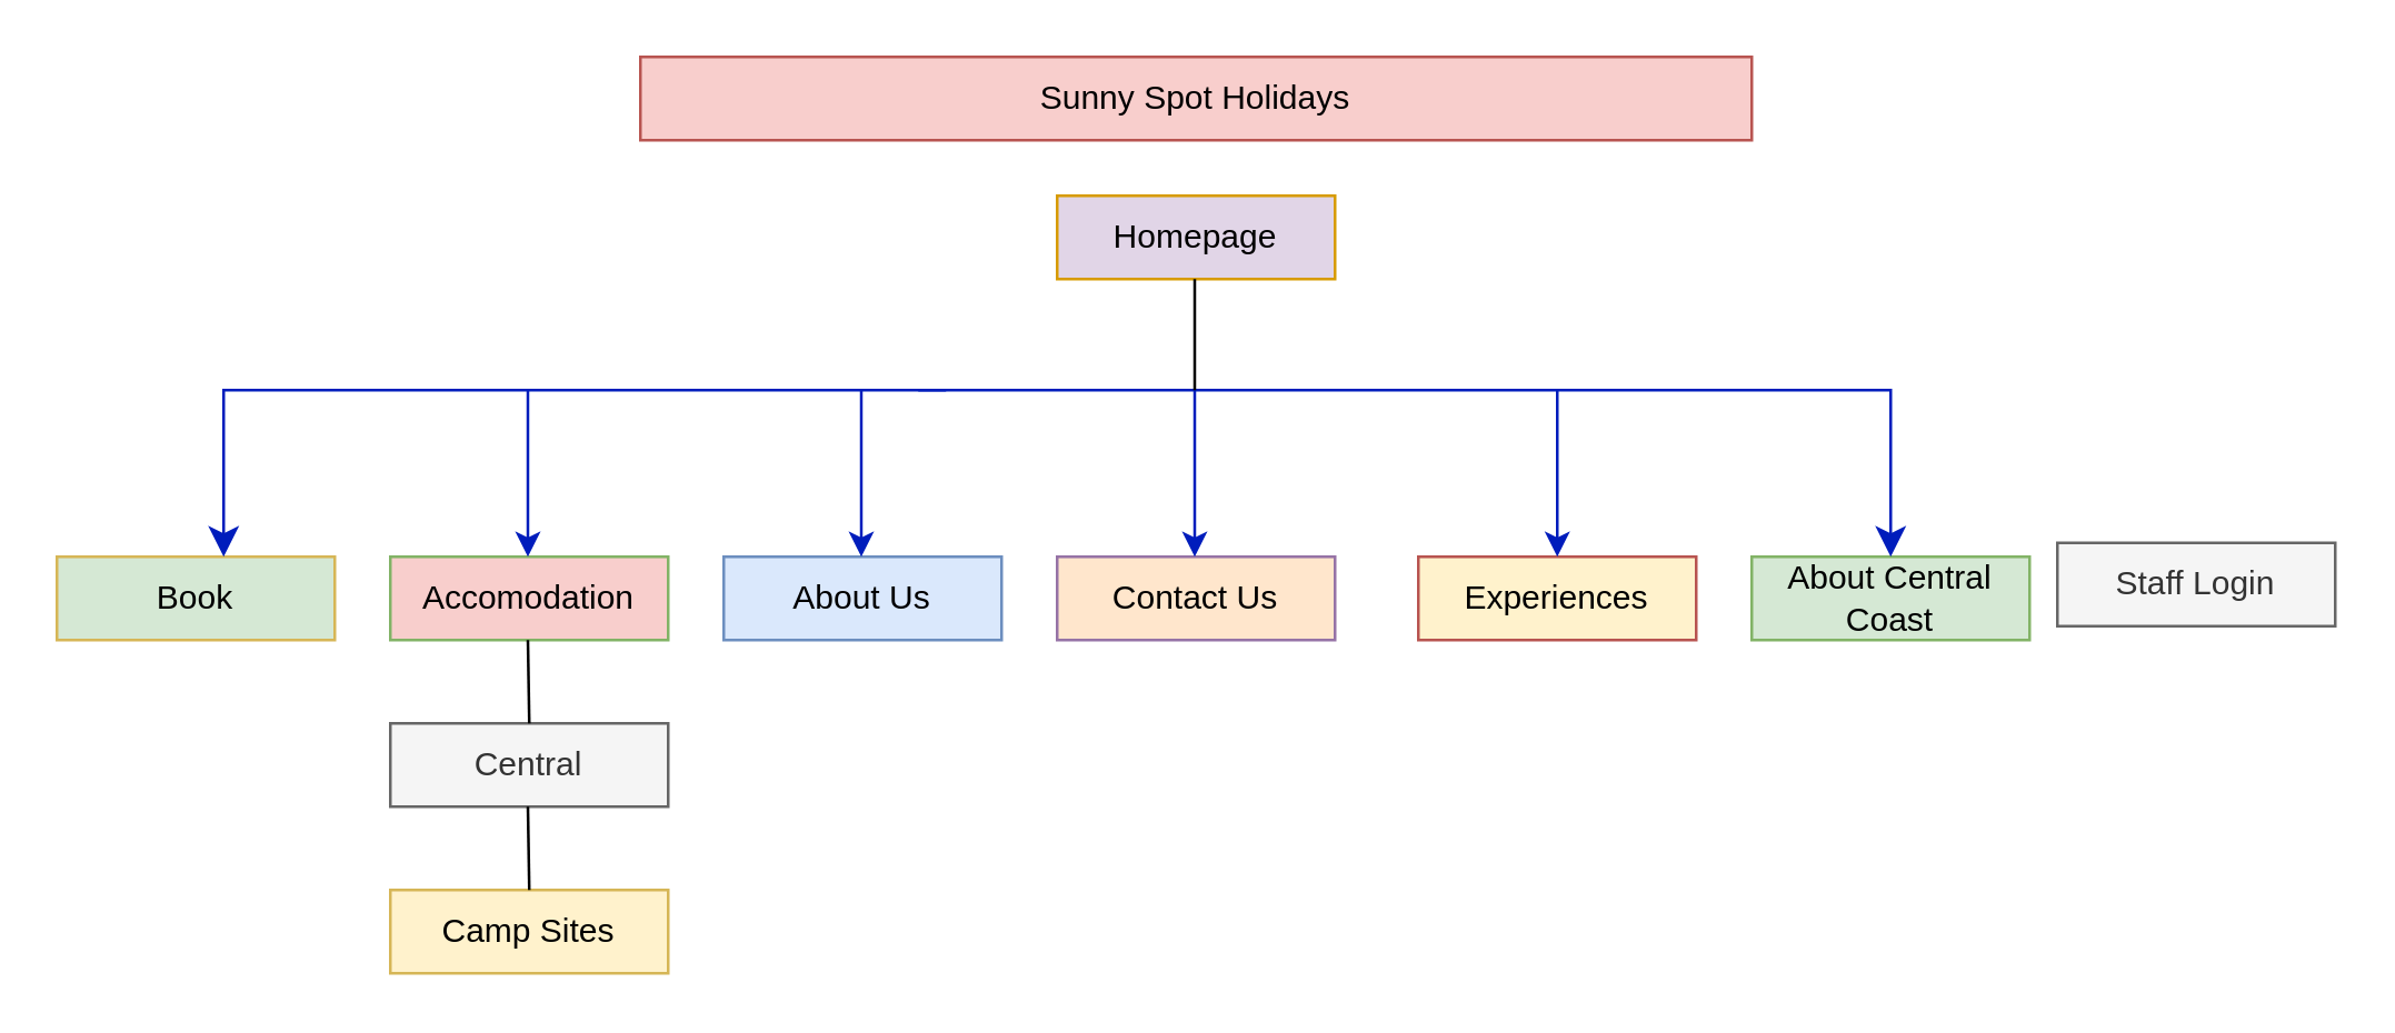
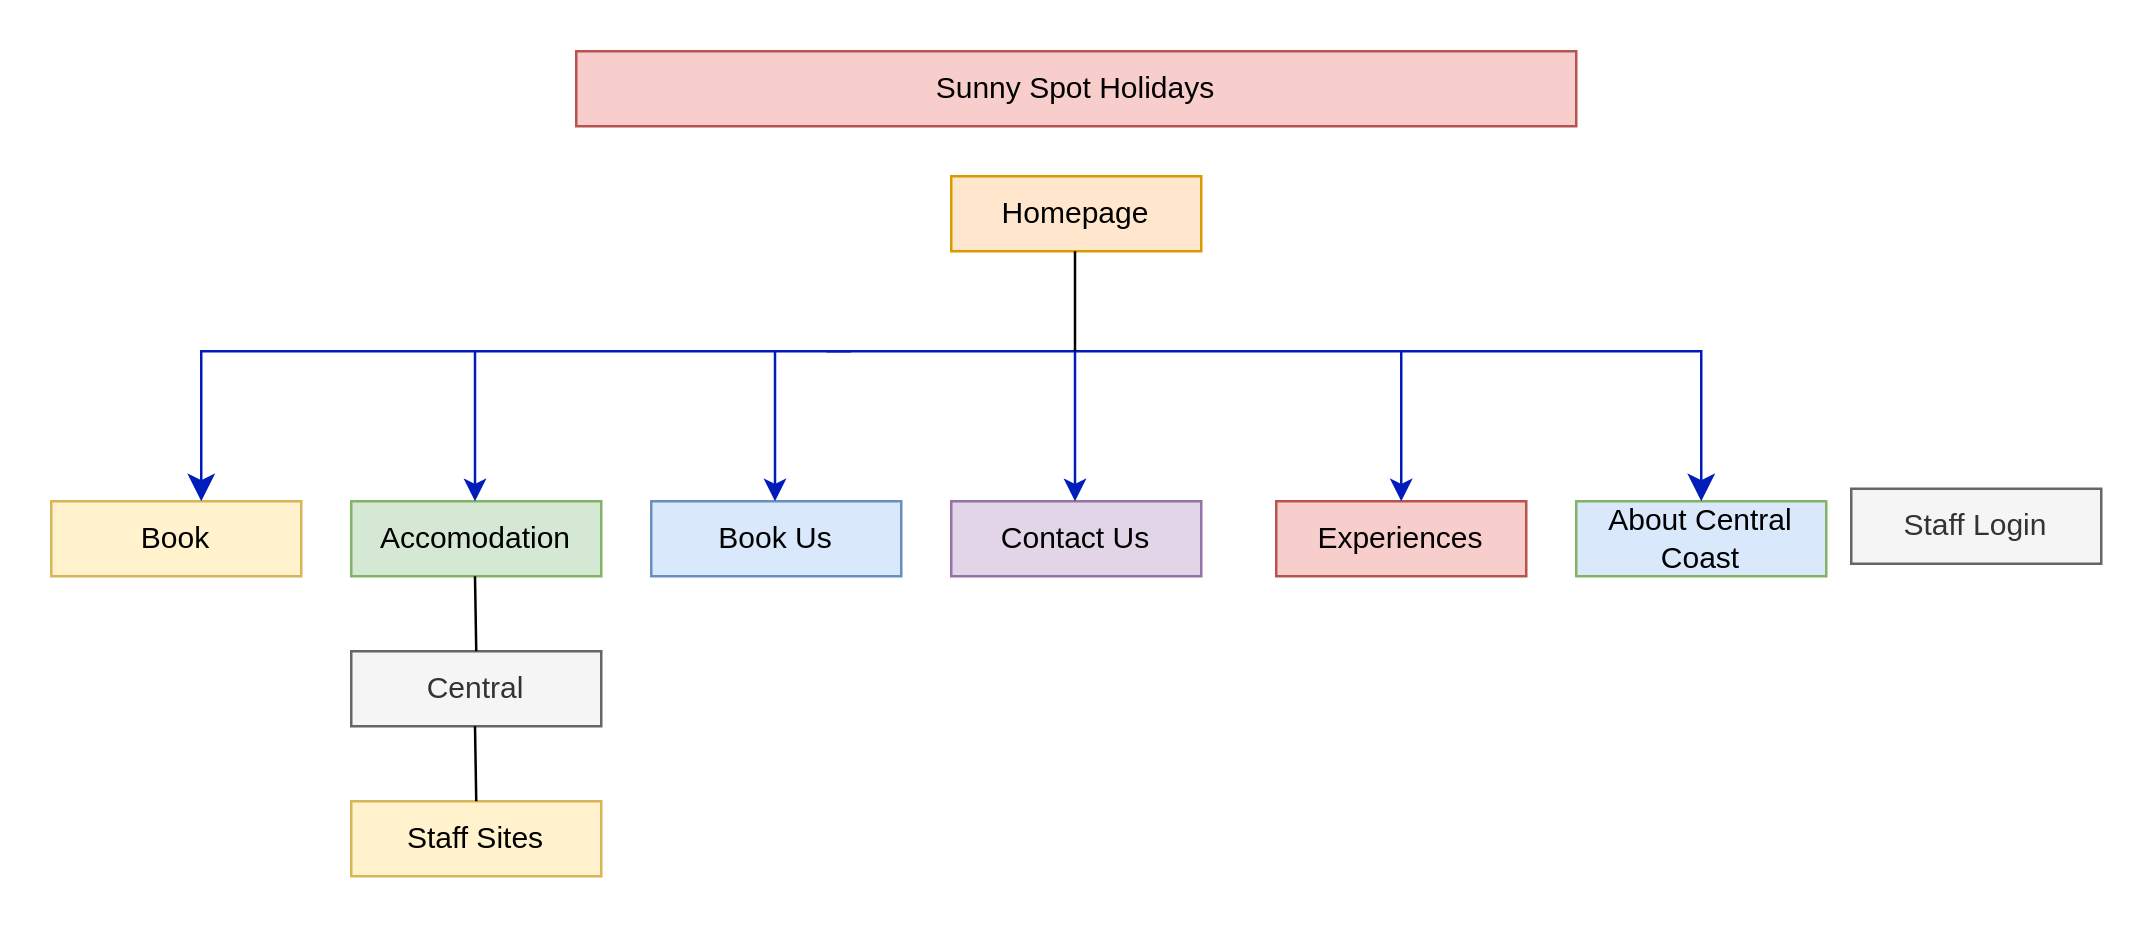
  <mxCell id="0" />
  <mxCell id="1" parent="0" />
  <mxCell id="2" value="Sunny Spot Holidays" style="rounded=0;whiteSpace=wrap;html=1;fillColor=#f8cecc;strokeColor=#b85450;" vertex="1" parent="1"><mxGeometry x="230" y="20" width="400" height="30" as="geometry" /></mxCell>
- <mxCell id="3" value="Homepage" style="rounded=0;whiteSpace=wrap;html=1;fillColor=#e1d5e7;strokeColor=#d79b00;" vertex="1" parent="1"><mxGeometry x="380" y="70" width="100" height="30" as="geometry" /></mxCell>
+ <mxCell id="3" value="Homepage" style="rounded=0;whiteSpace=wrap;html=1;fillColor=#ffe6cc;strokeColor=#d79b00;" vertex="1" parent="1"><mxGeometry x="380" y="70" width="100" height="30" as="geometry" /></mxCell>
  <mxCell id="4" value="Central" style="rounded=0;whiteSpace=wrap;html=1;fillColor=#f5f5f5;fontColor=#333333;strokeColor=#666666;" vertex="1" parent="1"><mxGeometry x="140" y="260" width="100" height="30" as="geometry" /></mxCell>
- <mxCell id="5" value="Camp Sites" style="rounded=0;whiteSpace=wrap;html=1;fillColor=#fff2cc;strokeColor=#d6b656;" vertex="1" parent="1"><mxGeometry x="140" y="320" width="100" height="30" as="geometry" /></mxCell>
- <mxCell id="6" value="About Us" style="rounded=0;whiteSpace=wrap;html=1;fillColor=#dae8fc;strokeColor=#6c8ebf;" vertex="1" parent="1"><mxGeometry x="260" y="200" width="100" height="30" as="geometry" /></mxCell>
- <mxCell id="7" value="Book" style="rounded=0;whiteSpace=wrap;html=1;fillColor=#d5e8d4;strokeColor=#d6b656;" vertex="1" parent="1"><mxGeometry x="20" y="200" width="100" height="30" as="geometry" /></mxCell>
- <mxCell id="8" value="Experiences" style="rounded=0;whiteSpace=wrap;html=1;fillColor=#fff2cc;strokeColor=#b85450;" vertex="1" parent="1"><mxGeometry x="510" y="200" width="100" height="30" as="geometry" /></mxCell>
- <mxCell id="9" value="About Central Coast" style="rounded=0;whiteSpace=wrap;html=1;fillColor=#d5e8d4;strokeColor=#82b366;" vertex="1" parent="1"><mxGeometry x="630" y="200" width="100" height="30" as="geometry" /></mxCell>
+ <mxCell id="5" value="Staff Sites" style="rounded=0;whiteSpace=wrap;html=1;fillColor=#fff2cc;strokeColor=#d6b656;" vertex="1" parent="1"><mxGeometry x="140" y="320" width="100" height="30" as="geometry" /></mxCell>
+ <mxCell id="6" value="Book Us" style="rounded=0;whiteSpace=wrap;html=1;fillColor=#dae8fc;strokeColor=#6c8ebf;" vertex="1" parent="1"><mxGeometry x="260" y="200" width="100" height="30" as="geometry" /></mxCell>
+ <mxCell id="7" value="Book" style="rounded=0;whiteSpace=wrap;html=1;fillColor=#fff2cc;strokeColor=#d6b656;" vertex="1" parent="1"><mxGeometry x="20" y="200" width="100" height="30" as="geometry" /></mxCell>
+ <mxCell id="8" value="Experiences" style="rounded=0;whiteSpace=wrap;html=1;fillColor=#f8cecc;strokeColor=#b85450;" vertex="1" parent="1"><mxGeometry x="510" y="200" width="100" height="30" as="geometry" /></mxCell>
+ <mxCell id="9" value="About Central Coast" style="rounded=0;whiteSpace=wrap;html=1;fillColor=#dae8fc;strokeColor=#82b366;" vertex="1" parent="1"><mxGeometry x="630" y="200" width="100" height="30" as="geometry" /></mxCell>
  <mxCell id="10" value="Staff Login" style="rounded=0;whiteSpace=wrap;html=1;fillColor=#f5f5f5;fontColor=#333333;strokeColor=#666666;" vertex="1" parent="1"><mxGeometry x="740" y="195" width="100" height="30" as="geometry" /></mxCell>
- <mxCell id="11" value="Accomodation" style="rounded=0;whiteSpace=wrap;html=1;fillColor=#f8cecc;strokeColor=#82b366;" vertex="1" parent="1"><mxGeometry x="140" y="200" width="100" height="30" as="geometry" /></mxCell>
- <mxCell id="12" value="Contact Us" style="rounded=0;whiteSpace=wrap;html=1;fillColor=#ffe6cc;strokeColor=#9673a6;" vertex="1" parent="1"><mxGeometry x="380" y="200" width="100" height="30" as="geometry" /></mxCell>
+ <mxCell id="11" value="Accomodation" style="rounded=0;whiteSpace=wrap;html=1;fillColor=#d5e8d4;strokeColor=#82b366;" vertex="1" parent="1"><mxGeometry x="140" y="200" width="100" height="30" as="geometry" /></mxCell>
+ <mxCell id="12" value="Contact Us" style="rounded=0;whiteSpace=wrap;html=1;fillColor=#e1d5e7;strokeColor=#9673a6;" vertex="1" parent="1"><mxGeometry x="380" y="200" width="100" height="30" as="geometry" /></mxCell>
  <mxCell id="13" value="" style="edgeStyle=segmentEdgeStyle;endArrow=classic;html=1;curved=0;rounded=0;endSize=8;startSize=8;fillColor=#0050ef;strokeColor=#001DBC;" edge="1" parent="1"><mxGeometry width="50" height="50" relative="1" as="geometry"><mxPoint x="340" y="140" as="sourcePoint" /><mxPoint x="80" y="200" as="targetPoint" /><Array as="points"><mxPoint x="80" y="140" /><mxPoint x="80" y="190" /></Array></mxGeometry></mxCell>
  <mxCell id="14" value="" style="edgeStyle=segmentEdgeStyle;endArrow=classic;html=1;curved=0;rounded=0;endSize=8;startSize=8;fillColor=#0050ef;strokeColor=#001DBC;" edge="1" parent="1"><mxGeometry width="50" height="50" relative="1" as="geometry"><mxPoint x="330" y="140" as="sourcePoint" /><mxPoint x="680" y="200" as="targetPoint" /><Array as="points"><mxPoint x="680" y="140" /><mxPoint x="680" y="200" /></Array></mxGeometry></mxCell>
  <mxCell id="15" value="" style="endArrow=classic;html=1;rounded=0;fillColor=#0050ef;strokeColor=#001DBC;" edge="1" parent="1"><mxGeometry width="50" height="50" relative="1" as="geometry"><mxPoint x="309.5" y="140" as="sourcePoint" /><mxPoint x="309.5" y="200" as="targetPoint" /></mxGeometry></mxCell>
  <mxCell id="16" value="" style="endArrow=classic;html=1;rounded=0;fillColor=#0050ef;strokeColor=#001DBC;" edge="1" parent="1"><mxGeometry width="50" height="50" relative="1" as="geometry"><mxPoint x="189.5" y="140" as="sourcePoint" /><mxPoint x="189.5" y="200" as="targetPoint" /></mxGeometry></mxCell>
  <mxCell id="17" value="" style="endArrow=classic;html=1;rounded=0;fillColor=#0050ef;strokeColor=#001DBC;" edge="1" parent="1"><mxGeometry width="50" height="50" relative="1" as="geometry"><mxPoint x="429.5" y="140" as="sourcePoint" /><mxPoint x="429.5" y="200" as="targetPoint" /></mxGeometry></mxCell>
  <mxCell id="18" value="" style="endArrow=classic;html=1;rounded=0;fillColor=#0050ef;strokeColor=#001DBC;" edge="1" parent="1"><mxGeometry width="50" height="50" relative="1" as="geometry"><mxPoint x="560" y="140" as="sourcePoint" /><mxPoint x="560" y="200" as="targetPoint" /></mxGeometry></mxCell>
  <mxCell id="19" value="" style="endArrow=none;html=1;rounded=0;" edge="1" parent="1"><mxGeometry width="50" height="50" relative="1" as="geometry"><mxPoint x="429.5" y="140" as="sourcePoint" /><mxPoint x="429.5" y="100" as="targetPoint" /></mxGeometry></mxCell>
  <mxCell id="20" value="" style="endArrow=none;html=1;rounded=0;" edge="1" parent="1"><mxGeometry width="50" height="50" relative="1" as="geometry"><mxPoint x="190" y="260" as="sourcePoint" /><mxPoint x="189.5" y="230" as="targetPoint" /></mxGeometry></mxCell>
  <mxCell id="21" value="" style="endArrow=none;html=1;rounded=0;" edge="1" parent="1"><mxGeometry width="50" height="50" relative="1" as="geometry"><mxPoint x="190" y="320" as="sourcePoint" /><mxPoint x="189.5" y="290" as="targetPoint" /></mxGeometry></mxCell>
